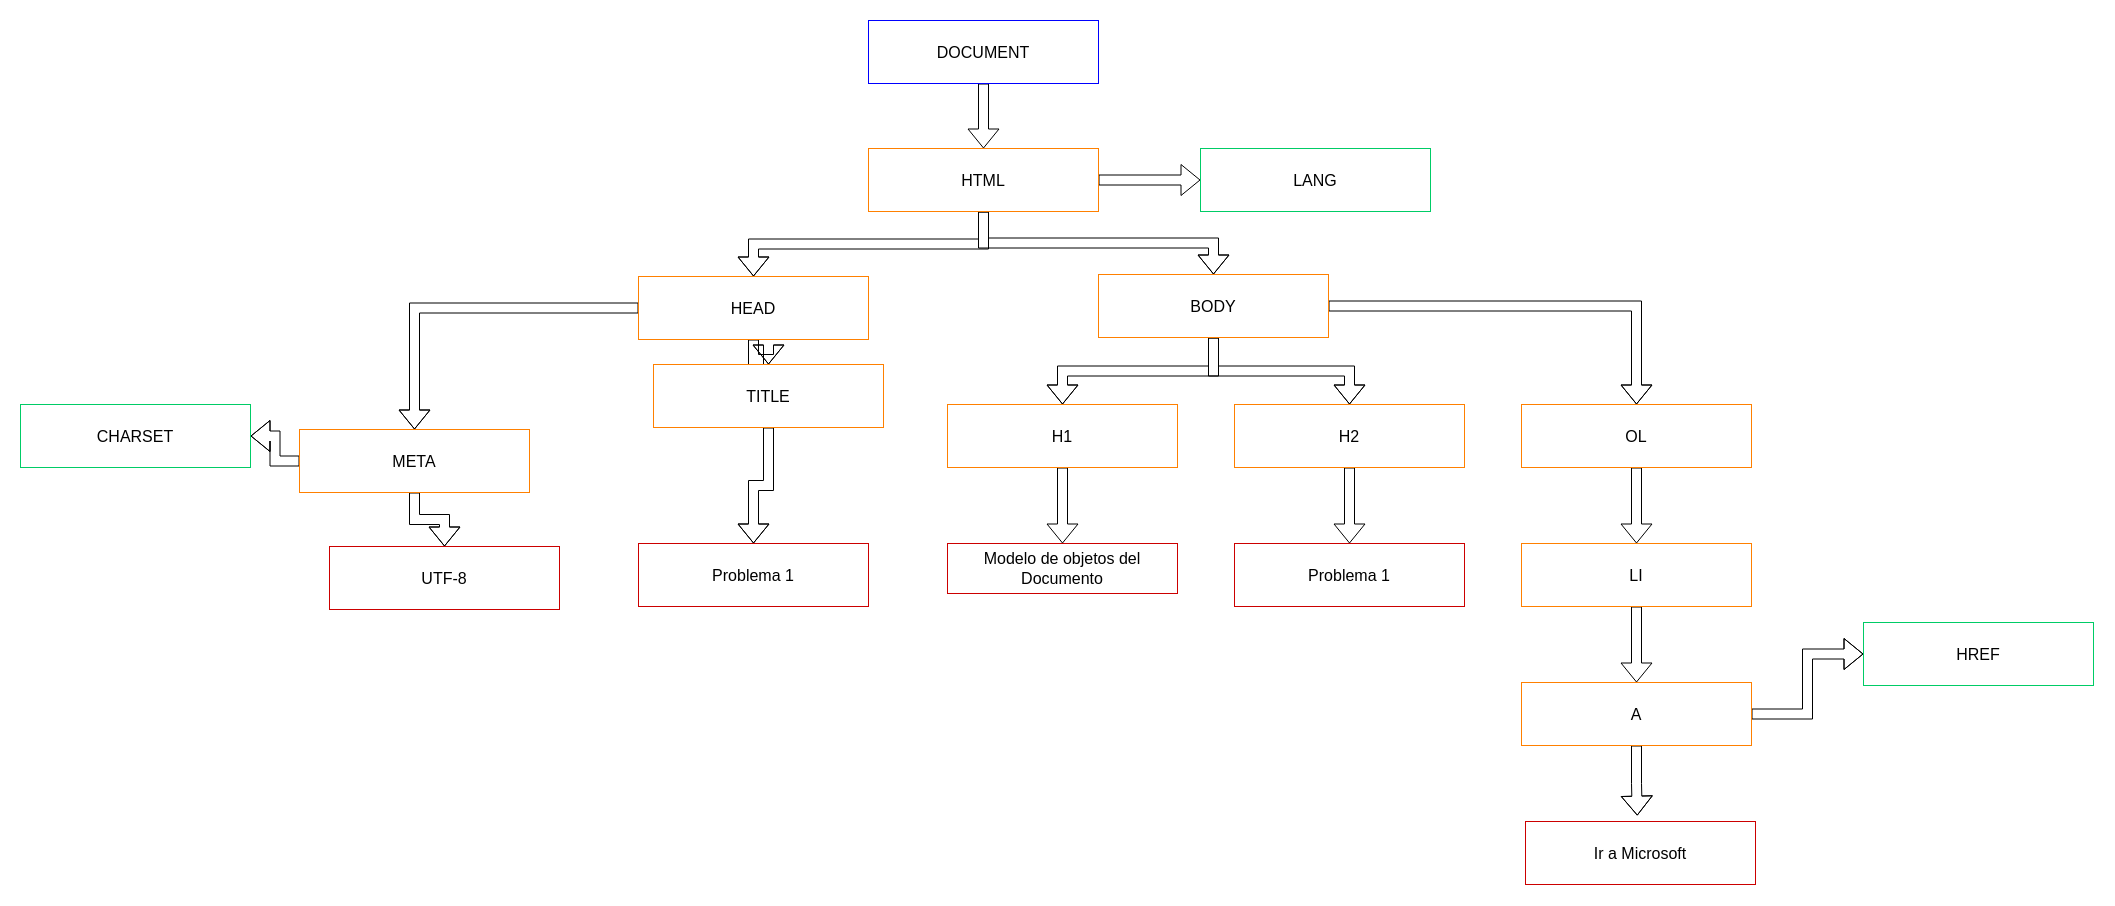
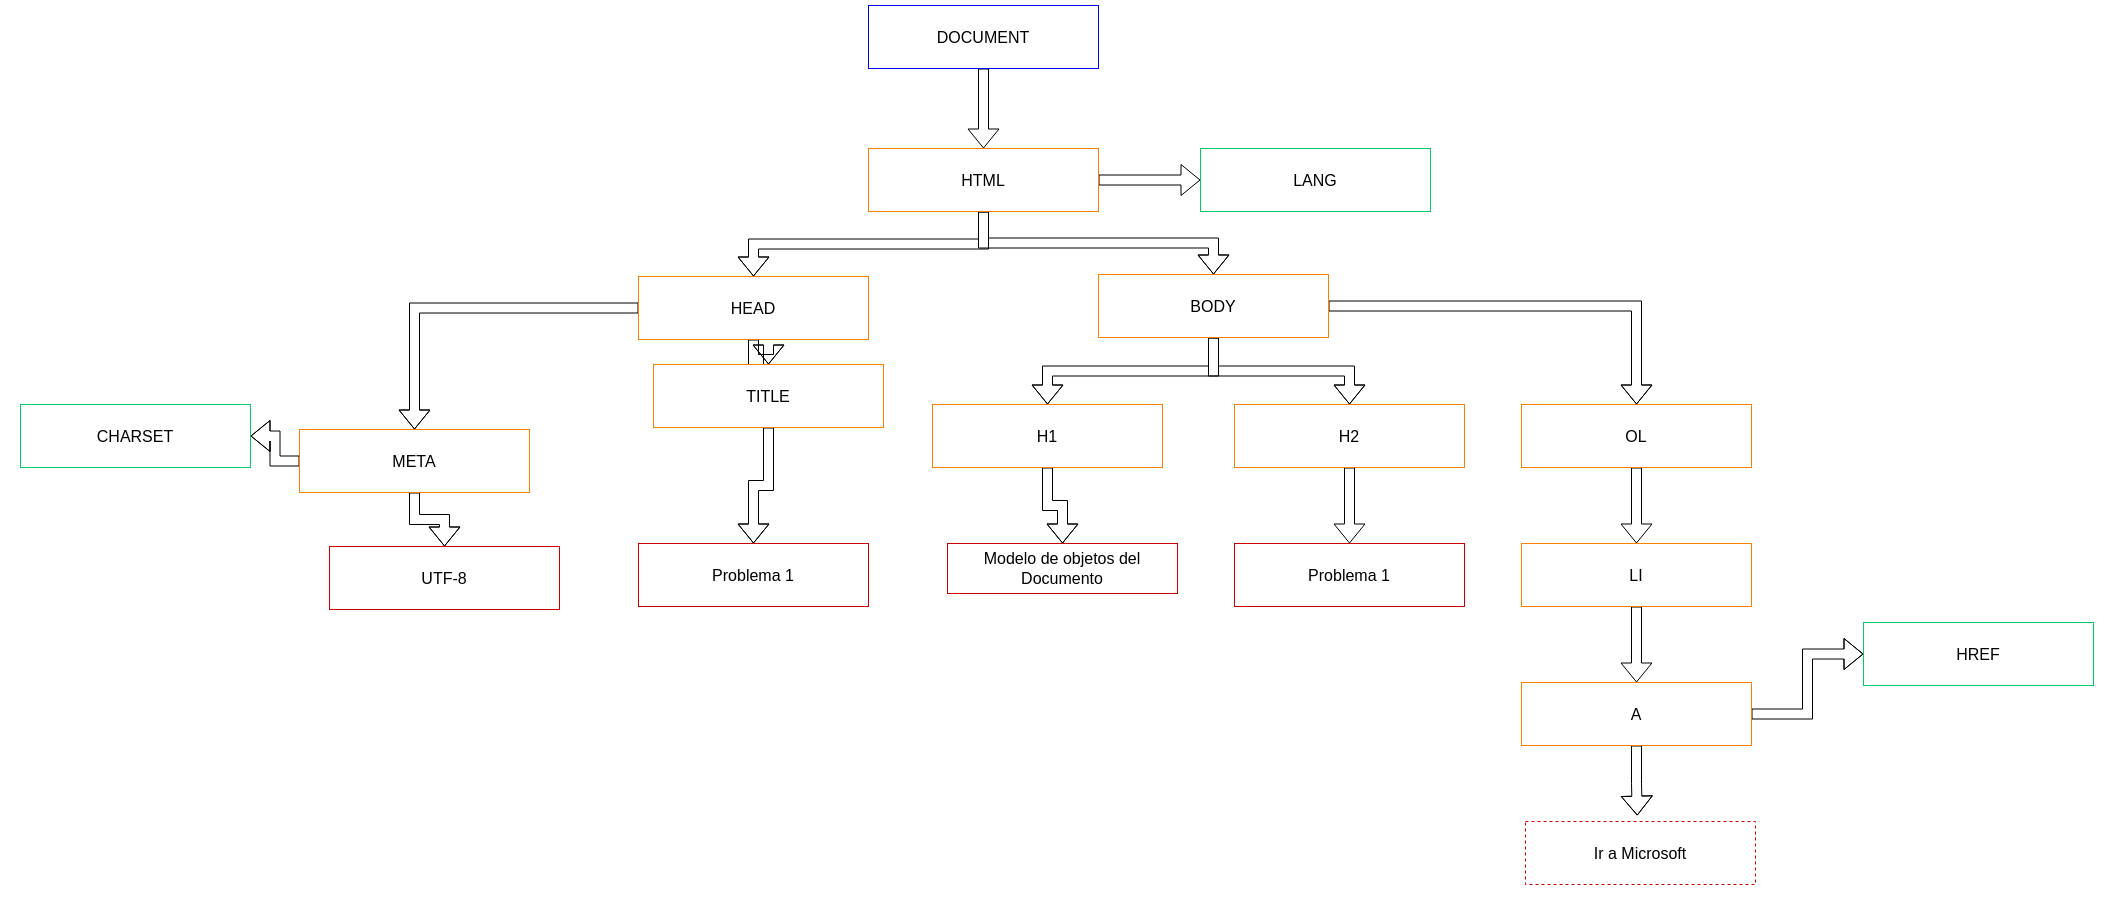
  <mxCell id="0" />
  <mxCell id="1" parent="0" />
  <mxCell id="2" value="" style="edgeStyle=orthogonalEdgeStyle;shape=flexArrow;rounded=0;orthogonalLoop=1;jettySize=auto;html=1;" edge="1" parent="1" source="3" target="7"><mxGeometry relative="1" as="geometry" /></mxCell>
- <mxCell id="3" value="DOCUMENT" style="rounded=0;whiteSpace=wrap;html=1;fontSize=16;strokeColor=#0000FF;" vertex="1" parent="1"><mxGeometry x="868" y="20" width="230" height="63" as="geometry" /></mxCell>
+ <mxCell id="3" value="DOCUMENT" style="rounded=0;whiteSpace=wrap;html=1;fontSize=16;strokeColor=#0000FF;" vertex="1" parent="1"><mxGeometry x="868" y="5" width="230" height="63" as="geometry" /></mxCell>
  <mxCell id="4" style="edgeStyle=orthogonalEdgeStyle;shape=flexArrow;rounded=0;orthogonalLoop=1;jettySize=auto;html=1;" edge="1" parent="1" source="7" target="11"><mxGeometry relative="1" as="geometry" /></mxCell>
  <mxCell id="5" style="edgeStyle=orthogonalEdgeStyle;shape=flexArrow;rounded=0;orthogonalLoop=1;jettySize=auto;html=1;" edge="1" parent="1" source="7" target="15"><mxGeometry relative="1" as="geometry" /></mxCell>
  <mxCell id="6" style="edgeStyle=orthogonalEdgeStyle;shape=flexArrow;rounded=0;orthogonalLoop=1;jettySize=auto;html=1;" edge="1" parent="1" source="7" target="8"><mxGeometry relative="1" as="geometry" /></mxCell>
  <mxCell id="7" value="HTML" style="rounded=0;whiteSpace=wrap;html=1;fontSize=16;strokeColor=#FF8000;" vertex="1" parent="1"><mxGeometry x="868" y="148" width="230" height="63" as="geometry" /></mxCell>
  <mxCell id="8" value="LANG" style="rounded=0;whiteSpace=wrap;html=1;fontSize=16;strokeColor=#00CC66;" vertex="1" parent="1"><mxGeometry x="1200" y="148" width="230" height="63" as="geometry" /></mxCell>
  <mxCell id="9" style="edgeStyle=orthogonalEdgeStyle;shape=flexArrow;rounded=0;orthogonalLoop=1;jettySize=auto;html=1;entryX=0.5;entryY=0;entryDx=0;entryDy=0;" edge="1" parent="1" source="11" target="17"><mxGeometry relative="1" as="geometry" /></mxCell>
  <mxCell id="10" style="edgeStyle=orthogonalEdgeStyle;shape=flexArrow;rounded=0;orthogonalLoop=1;jettySize=auto;html=1;entryX=0.5;entryY=0;entryDx=0;entryDy=0;" edge="1" parent="1" source="11" target="36"><mxGeometry relative="1" as="geometry" /></mxCell>
  <mxCell id="11" value="HEAD" style="rounded=0;whiteSpace=wrap;html=1;fontSize=16;strokeColor=#FF8000;" vertex="1" parent="1"><mxGeometry x="638" y="276" width="230" height="63" as="geometry" /></mxCell>
  <mxCell id="12" style="edgeStyle=orthogonalEdgeStyle;shape=flexArrow;rounded=0;orthogonalLoop=1;jettySize=auto;html=1;" edge="1" parent="1" source="15" target="19"><mxGeometry relative="1" as="geometry" /></mxCell>
  <mxCell id="13" style="edgeStyle=orthogonalEdgeStyle;shape=flexArrow;rounded=0;orthogonalLoop=1;jettySize=auto;html=1;" edge="1" parent="1" source="15" target="21"><mxGeometry relative="1" as="geometry" /></mxCell>
  <mxCell id="14" style="edgeStyle=orthogonalEdgeStyle;shape=flexArrow;rounded=0;orthogonalLoop=1;jettySize=auto;html=1;entryX=0.5;entryY=0;entryDx=0;entryDy=0;" edge="1" parent="1" source="15" target="23"><mxGeometry relative="1" as="geometry" /></mxCell>
  <mxCell id="15" value="BODY" style="rounded=0;whiteSpace=wrap;html=1;fontSize=16;strokeColor=#FF8000;" vertex="1" parent="1"><mxGeometry x="1098" y="274" width="230" height="63" as="geometry" /></mxCell>
  <mxCell id="16" style="edgeStyle=orthogonalEdgeStyle;shape=flexArrow;rounded=0;orthogonalLoop=1;jettySize=auto;html=1;" edge="1" parent="1" source="17" target="33"><mxGeometry relative="1" as="geometry" /></mxCell>
  <mxCell id="17" value="TITLE" style="rounded=0;whiteSpace=wrap;html=1;fontSize=16;strokeColor=#FF8000;" vertex="1" parent="1"><mxGeometry x="653" y="364" width="230" height="63" as="geometry" /></mxCell>
  <mxCell id="18" style="edgeStyle=orthogonalEdgeStyle;shape=flexArrow;rounded=0;orthogonalLoop=1;jettySize=auto;html=1;" edge="1" parent="1" source="19" target="32"><mxGeometry relative="1" as="geometry" /></mxCell>
- <mxCell id="19" value="H1" style="rounded=0;whiteSpace=wrap;html=1;fontSize=16;strokeColor=#FF8000;" vertex="1" parent="1"><mxGeometry x="947" y="404" width="230" height="63" as="geometry" /></mxCell>
+ <mxCell id="19" value="H1" style="rounded=0;whiteSpace=wrap;html=1;fontSize=16;strokeColor=#FF8000;" vertex="1" parent="1"><mxGeometry x="932" y="404" width="230" height="63" as="geometry" /></mxCell>
  <mxCell id="20" style="edgeStyle=orthogonalEdgeStyle;shape=flexArrow;rounded=0;orthogonalLoop=1;jettySize=auto;html=1;entryX=0.5;entryY=0;entryDx=0;entryDy=0;" edge="1" parent="1" source="21" target="31"><mxGeometry relative="1" as="geometry" /></mxCell>
  <mxCell id="21" value="H2" style="rounded=0;whiteSpace=wrap;html=1;fontSize=16;strokeColor=#FF8000;" vertex="1" parent="1"><mxGeometry x="1234" y="404" width="230" height="63" as="geometry" /></mxCell>
  <mxCell id="22" style="edgeStyle=orthogonalEdgeStyle;shape=flexArrow;rounded=0;orthogonalLoop=1;jettySize=auto;html=1;entryX=0.5;entryY=0;entryDx=0;entryDy=0;" edge="1" parent="1" source="23" target="25"><mxGeometry relative="1" as="geometry" /></mxCell>
  <mxCell id="23" value="OL" style="rounded=0;whiteSpace=wrap;html=1;fontSize=16;strokeColor=#FF8000;" vertex="1" parent="1"><mxGeometry x="1521" y="404" width="230" height="63" as="geometry" /></mxCell>
  <mxCell id="24" style="edgeStyle=orthogonalEdgeStyle;shape=flexArrow;rounded=0;orthogonalLoop=1;jettySize=auto;html=1;entryX=0.5;entryY=0;entryDx=0;entryDy=0;" edge="1" parent="1" source="25" target="28"><mxGeometry relative="1" as="geometry" /></mxCell>
  <mxCell id="25" value="LI" style="rounded=0;whiteSpace=wrap;html=1;fontSize=16;strokeColor=#FF8000;" vertex="1" parent="1"><mxGeometry x="1521" y="543" width="230" height="63" as="geometry" /></mxCell>
  <mxCell id="26" style="edgeStyle=orthogonalEdgeStyle;shape=flexArrow;rounded=0;orthogonalLoop=1;jettySize=auto;html=1;entryX=0.486;entryY=-0.093;entryDx=0;entryDy=0;entryPerimeter=0;" edge="1" parent="1" source="28" target="30"><mxGeometry relative="1" as="geometry" /></mxCell>
  <mxCell id="27" style="edgeStyle=orthogonalEdgeStyle;shape=flexArrow;rounded=0;orthogonalLoop=1;jettySize=auto;html=1;entryX=0;entryY=0.5;entryDx=0;entryDy=0;" edge="1" parent="1" source="28" target="29"><mxGeometry relative="1" as="geometry" /></mxCell>
  <mxCell id="28" value="A" style="rounded=0;whiteSpace=wrap;html=1;fontSize=16;strokeColor=#FF8000;" vertex="1" parent="1"><mxGeometry x="1521" y="682" width="230" height="63" as="geometry" /></mxCell>
  <mxCell id="29" value="HREF" style="rounded=0;whiteSpace=wrap;html=1;fontSize=16;strokeColor=#00CC66;" vertex="1" parent="1"><mxGeometry x="1863" y="622" width="230" height="63" as="geometry" /></mxCell>
- <mxCell id="30" value="Ir a Microsoft" style="rounded=0;whiteSpace=wrap;html=1;fontSize=16;strokeColor=#CC0000;" vertex="1" parent="1"><mxGeometry x="1525" y="821" width="230" height="63" as="geometry" /></mxCell>
+ <mxCell id="30" value="Ir a Microsoft" style="rounded=0;whiteSpace=wrap;html=1;fontSize=16;strokeColor=#CC0000;dashed=1;" vertex="1" parent="1"><mxGeometry x="1525" y="821" width="230" height="63" as="geometry" /></mxCell>
  <mxCell id="31" value="Problema 1" style="rounded=0;whiteSpace=wrap;html=1;fontSize=16;strokeColor=#CC0000;" vertex="1" parent="1"><mxGeometry x="1234" y="543" width="230" height="63" as="geometry" /></mxCell>
  <mxCell id="32" value="Modelo de objetos del Documento" style="rounded=0;whiteSpace=wrap;html=1;fontSize=16;strokeColor=#CC0000;" vertex="1" parent="1"><mxGeometry x="947" y="543" width="230" height="50" as="geometry" /></mxCell>
  <mxCell id="33" value="Problema 1" style="rounded=0;whiteSpace=wrap;html=1;fontSize=16;strokeColor=#CC0000;" vertex="1" parent="1"><mxGeometry x="638" y="543" width="230" height="63" as="geometry" /></mxCell>
  <mxCell id="34" style="edgeStyle=orthogonalEdgeStyle;shape=flexArrow;rounded=0;orthogonalLoop=1;jettySize=auto;html=1;entryX=0.5;entryY=0;entryDx=0;entryDy=0;" edge="1" parent="1" source="36" target="38"><mxGeometry relative="1" as="geometry" /></mxCell>
  <mxCell id="35" style="edgeStyle=orthogonalEdgeStyle;shape=flexArrow;rounded=0;orthogonalLoop=1;jettySize=auto;html=1;entryX=1;entryY=0.5;entryDx=0;entryDy=0;" edge="1" parent="1" source="36" target="37"><mxGeometry relative="1" as="geometry" /></mxCell>
  <mxCell id="36" value="META" style="rounded=0;whiteSpace=wrap;html=1;fontSize=16;strokeColor=#FF8000;" vertex="1" parent="1"><mxGeometry x="299" y="429" width="230" height="63" as="geometry" /></mxCell>
  <mxCell id="37" value="CHARSET" style="rounded=0;whiteSpace=wrap;html=1;fontSize=16;strokeColor=#00CC66;" vertex="1" parent="1"><mxGeometry x="20" y="404" width="230" height="63" as="geometry" /></mxCell>
  <mxCell id="38" value="UTF-8" style="rounded=0;whiteSpace=wrap;html=1;fontSize=16;strokeColor=#CC0000;" vertex="1" parent="1"><mxGeometry x="329" y="546" width="230" height="63" as="geometry" /></mxCell>
